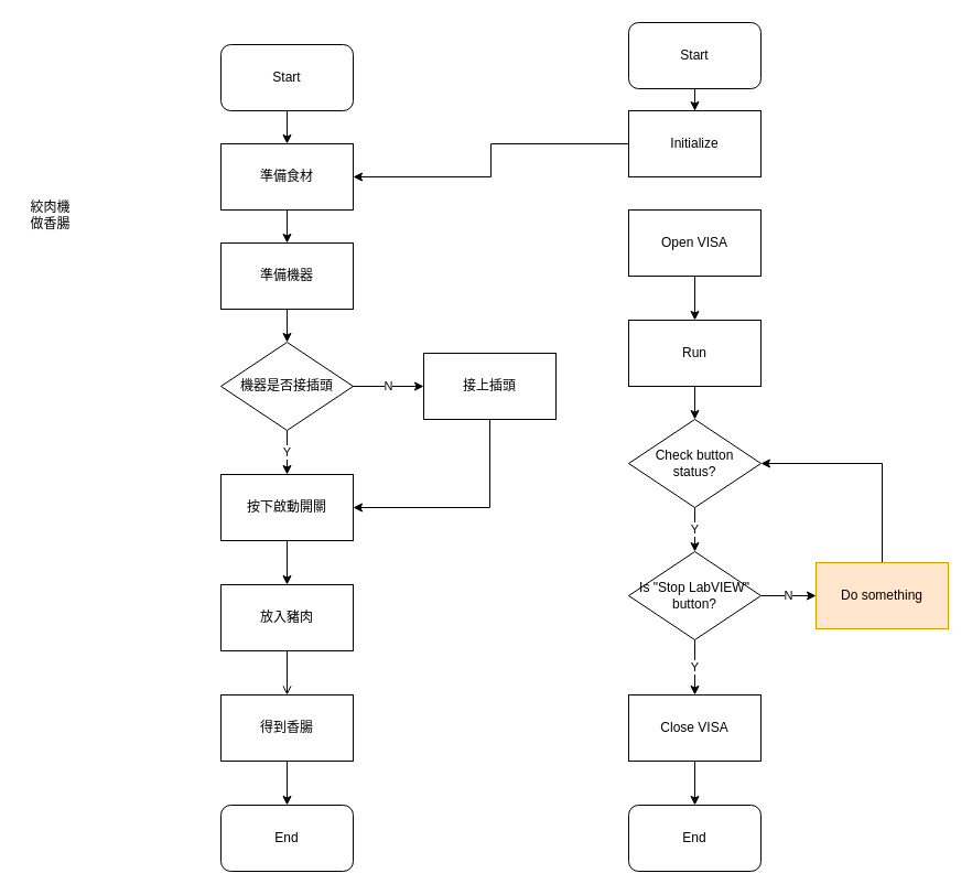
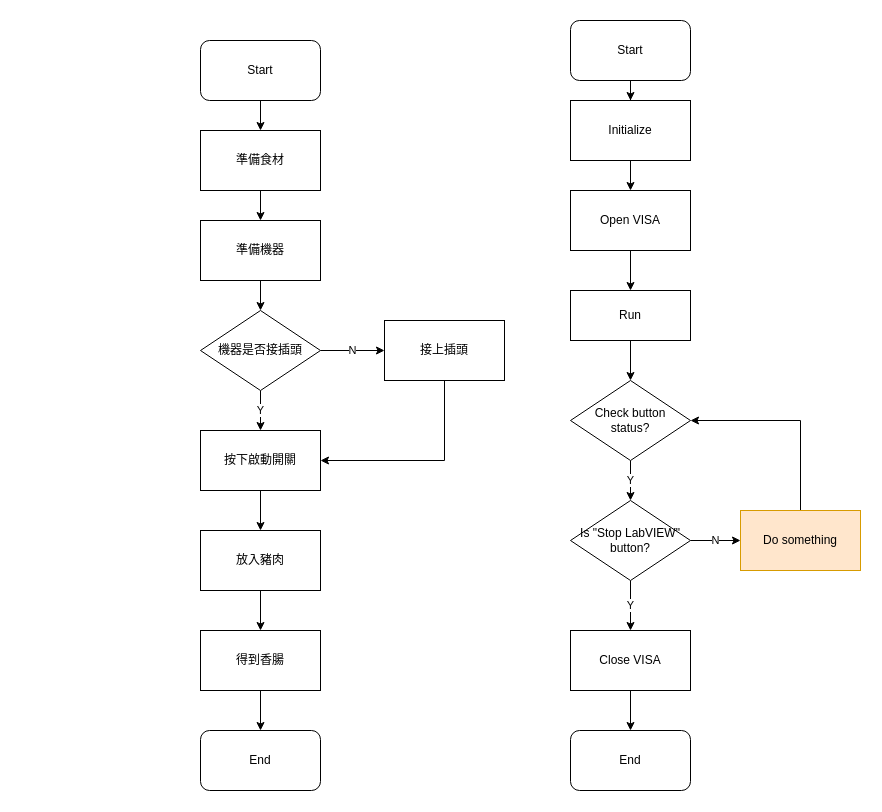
  <mxCell id="0" />
  <mxCell id="1" parent="0" />
- <mxCell id="2" value="絞肉機&lt;br&gt;做香腸" style="text;html=1;align=center;verticalAlign=middle;resizable=0;points=[];autosize=1;" vertex="1" parent="1"><mxGeometry x="20" y="180" width="50" height="30" as="geometry" /></mxCell>
  <mxCell id="3" value="" style="edgeStyle=orthogonalEdgeStyle;rounded=0;orthogonalLoop=1;jettySize=auto;html=1;" edge="1" parent="1" source="4" target="7"><mxGeometry relative="1" as="geometry" /></mxCell>
  <mxCell id="4" value="Start" style="rounded=1;whiteSpace=wrap;html=1;" vertex="1" parent="1"><mxGeometry x="200" y="40" width="120" height="60" as="geometry" /></mxCell>
  <mxCell id="5" value="End" style="rounded=1;whiteSpace=wrap;html=1;" vertex="1" parent="1"><mxGeometry x="200" y="730" width="120" height="60" as="geometry" /></mxCell>
  <mxCell id="6" value="" style="edgeStyle=orthogonalEdgeStyle;rounded=0;orthogonalLoop=1;jettySize=auto;html=1;" edge="1" parent="1" source="7" target="12"><mxGeometry relative="1" as="geometry" /></mxCell>
  <mxCell id="7" value="準備食材" style="rounded=0;whiteSpace=wrap;html=1;" vertex="1" parent="1"><mxGeometry x="200" y="130" width="120" height="60" as="geometry" /></mxCell>
  <mxCell id="8" value="Y" style="edgeStyle=orthogonalEdgeStyle;rounded=0;orthogonalLoop=1;jettySize=auto;html=1;exitX=0.5;exitY=1;exitDx=0;exitDy=0;entryX=0.5;entryY=0;entryDx=0;entryDy=0;" edge="1" parent="1" source="10" target="16"><mxGeometry relative="1" as="geometry"><mxPoint x="260.2" y="450" as="targetPoint" /></mxGeometry></mxCell>
  <mxCell id="9" value="N" style="edgeStyle=orthogonalEdgeStyle;rounded=0;orthogonalLoop=1;jettySize=auto;html=1;exitX=1;exitY=0.5;exitDx=0;exitDy=0;entryX=0;entryY=0.5;entryDx=0;entryDy=0;" edge="1" parent="1" source="10" target="14"><mxGeometry relative="1" as="geometry"><mxPoint x="400" y="350.2" as="targetPoint" /></mxGeometry></mxCell>
  <mxCell id="10" value="機器是否接插頭" style="rhombus;whiteSpace=wrap;html=1;" vertex="1" parent="1"><mxGeometry x="200" y="310" width="120" height="80" as="geometry" /></mxCell>
  <mxCell id="11" value="" style="edgeStyle=orthogonalEdgeStyle;rounded=0;orthogonalLoop=1;jettySize=auto;html=1;" edge="1" parent="1" source="12" target="10"><mxGeometry relative="1" as="geometry" /></mxCell>
  <mxCell id="12" value="準備機器" style="rounded=0;whiteSpace=wrap;html=1;" vertex="1" parent="1"><mxGeometry x="200" y="220" width="120" height="60" as="geometry" /></mxCell>
  <mxCell id="13" style="edgeStyle=orthogonalEdgeStyle;rounded=0;orthogonalLoop=1;jettySize=auto;html=1;exitX=0.5;exitY=1;exitDx=0;exitDy=0;entryX=1;entryY=0.5;entryDx=0;entryDy=0;" edge="1" parent="1" source="14" target="16"><mxGeometry relative="1" as="geometry" /></mxCell>
  <mxCell id="14" value="接上插頭" style="rounded=0;whiteSpace=wrap;html=1;" vertex="1" parent="1"><mxGeometry x="384" y="320" width="120" height="60" as="geometry" /></mxCell>
  <mxCell id="15" value="" style="edgeStyle=orthogonalEdgeStyle;rounded=0;orthogonalLoop=1;jettySize=auto;html=1;" edge="1" parent="1" source="16" target="18"><mxGeometry relative="1" as="geometry" /></mxCell>
  <mxCell id="16" value="按下啟動開關" style="rounded=0;whiteSpace=wrap;html=1;" vertex="1" parent="1"><mxGeometry x="200" y="430" width="120" height="60" as="geometry" /></mxCell>
- <mxCell id="17" value="" style="edgeStyle=orthogonalEdgeStyle;rounded=0;orthogonalLoop=1;jettySize=auto;html=1;endArrow=open;" edge="1" parent="1" source="18" target="20"><mxGeometry relative="1" as="geometry" /></mxCell>
+ <mxCell id="17" value="" style="edgeStyle=orthogonalEdgeStyle;rounded=0;orthogonalLoop=1;jettySize=auto;html=1;" edge="1" parent="1" source="18" target="20"><mxGeometry relative="1" as="geometry" /></mxCell>
  <mxCell id="18" value="放入豬肉" style="rounded=0;whiteSpace=wrap;html=1;" vertex="1" parent="1"><mxGeometry x="200" y="530" width="120" height="60" as="geometry" /></mxCell>
  <mxCell id="19" value="" style="edgeStyle=orthogonalEdgeStyle;rounded=0;orthogonalLoop=1;jettySize=auto;html=1;" edge="1" parent="1" source="20" target="5"><mxGeometry relative="1" as="geometry" /></mxCell>
  <mxCell id="20" value="得到香腸" style="rounded=0;whiteSpace=wrap;html=1;" vertex="1" parent="1"><mxGeometry x="200" y="630" width="120" height="60" as="geometry" /></mxCell>
  <mxCell id="21" value="" style="edgeStyle=orthogonalEdgeStyle;rounded=0;orthogonalLoop=1;jettySize=auto;html=1;" edge="1" parent="1" source="22" target="25"><mxGeometry relative="1" as="geometry" /></mxCell>
  <mxCell id="22" value="Start" style="rounded=1;whiteSpace=wrap;html=1;" vertex="1" parent="1"><mxGeometry x="570" y="20" width="120" height="60" as="geometry" /></mxCell>
  <mxCell id="23" value="End" style="rounded=1;whiteSpace=wrap;html=1;" vertex="1" parent="1"><mxGeometry x="570" y="730" width="120" height="60" as="geometry" /></mxCell>
- <mxCell id="24" value="" style="edgeStyle=orthogonalEdgeStyle;rounded=0;orthogonalLoop=1;jettySize=auto;html=1;" edge="1" parent="1" source="25" target="7"><mxGeometry relative="1" as="geometry" /></mxCell>
+ <mxCell id="24" value="" style="edgeStyle=orthogonalEdgeStyle;rounded=0;orthogonalLoop=1;jettySize=auto;html=1;" edge="1" parent="1" source="25" target="27"><mxGeometry relative="1" as="geometry" /></mxCell>
  <mxCell id="25" value="Initialize" style="rounded=0;whiteSpace=wrap;html=1;" vertex="1" parent="1"><mxGeometry x="570" y="100" width="120" height="60" as="geometry" /></mxCell>
  <mxCell id="26" value="" style="edgeStyle=orthogonalEdgeStyle;rounded=0;orthogonalLoop=1;jettySize=auto;html=1;" edge="1" parent="1" source="27" target="29"><mxGeometry relative="1" as="geometry" /></mxCell>
  <mxCell id="27" value="Open VISA" style="rounded=0;whiteSpace=wrap;html=1;" vertex="1" parent="1"><mxGeometry x="570" y="190" width="120" height="60" as="geometry" /></mxCell>
  <mxCell id="28" value="" style="edgeStyle=orthogonalEdgeStyle;rounded=0;orthogonalLoop=1;jettySize=auto;html=1;" edge="1" parent="1" source="29" target="33"><mxGeometry relative="1" as="geometry" /></mxCell>
- <mxCell id="29" value="Run" style="rounded=0;whiteSpace=wrap;html=1;" vertex="1" parent="1"><mxGeometry x="570" y="290" width="120" height="60" as="geometry" /></mxCell>
+ <mxCell id="29" value="Run" style="rounded=0;whiteSpace=wrap;html=1;" vertex="1" parent="1"><mxGeometry x="570" y="290" width="120" height="50" as="geometry" /></mxCell>
  <mxCell id="30" value="" style="edgeStyle=orthogonalEdgeStyle;rounded=0;orthogonalLoop=1;jettySize=auto;html=1;" edge="1" parent="1" source="31" target="23"><mxGeometry relative="1" as="geometry" /></mxCell>
  <mxCell id="31" value="Close VISA" style="rounded=0;whiteSpace=wrap;html=1;" vertex="1" parent="1"><mxGeometry x="570" y="630" width="120" height="60" as="geometry" /></mxCell>
  <mxCell id="32" value="Y" style="edgeStyle=orthogonalEdgeStyle;rounded=0;orthogonalLoop=1;jettySize=auto;html=1;" edge="1" parent="1" source="33" target="36"><mxGeometry relative="1" as="geometry" /></mxCell>
  <mxCell id="33" value="Check button &lt;br&gt;status?" style="rhombus;whiteSpace=wrap;html=1;" vertex="1" parent="1"><mxGeometry x="570" y="380" width="120" height="80" as="geometry" /></mxCell>
  <mxCell id="34" value="Y" style="edgeStyle=orthogonalEdgeStyle;rounded=0;orthogonalLoop=1;jettySize=auto;html=1;" edge="1" parent="1" source="36" target="31"><mxGeometry relative="1" as="geometry" /></mxCell>
  <mxCell id="35" value="N" style="edgeStyle=orthogonalEdgeStyle;rounded=0;orthogonalLoop=1;jettySize=auto;html=1;exitX=1;exitY=0.5;exitDx=0;exitDy=0;entryX=0;entryY=0.5;entryDx=0;entryDy=0;" edge="1" parent="1" source="36" target="38"><mxGeometry relative="1" as="geometry" /></mxCell>
  <mxCell id="36" value="Is &quot;Stop LabVIEW&quot; button?" style="rhombus;whiteSpace=wrap;html=1;" vertex="1" parent="1"><mxGeometry x="570" y="500" width="120" height="80" as="geometry" /></mxCell>
  <mxCell id="37" style="edgeStyle=orthogonalEdgeStyle;rounded=0;orthogonalLoop=1;jettySize=auto;html=1;exitX=0.5;exitY=0;exitDx=0;exitDy=0;entryX=1;entryY=0.5;entryDx=0;entryDy=0;" edge="1" parent="1" source="38" target="33"><mxGeometry relative="1" as="geometry" /></mxCell>
  <mxCell id="38" value="Do something" style="rounded=0;whiteSpace=wrap;html=1;fillColor=#ffe6cc;strokeColor=#d79b00;" vertex="1" parent="1"><mxGeometry x="740" y="510" width="120" height="60" as="geometry" /></mxCell>
